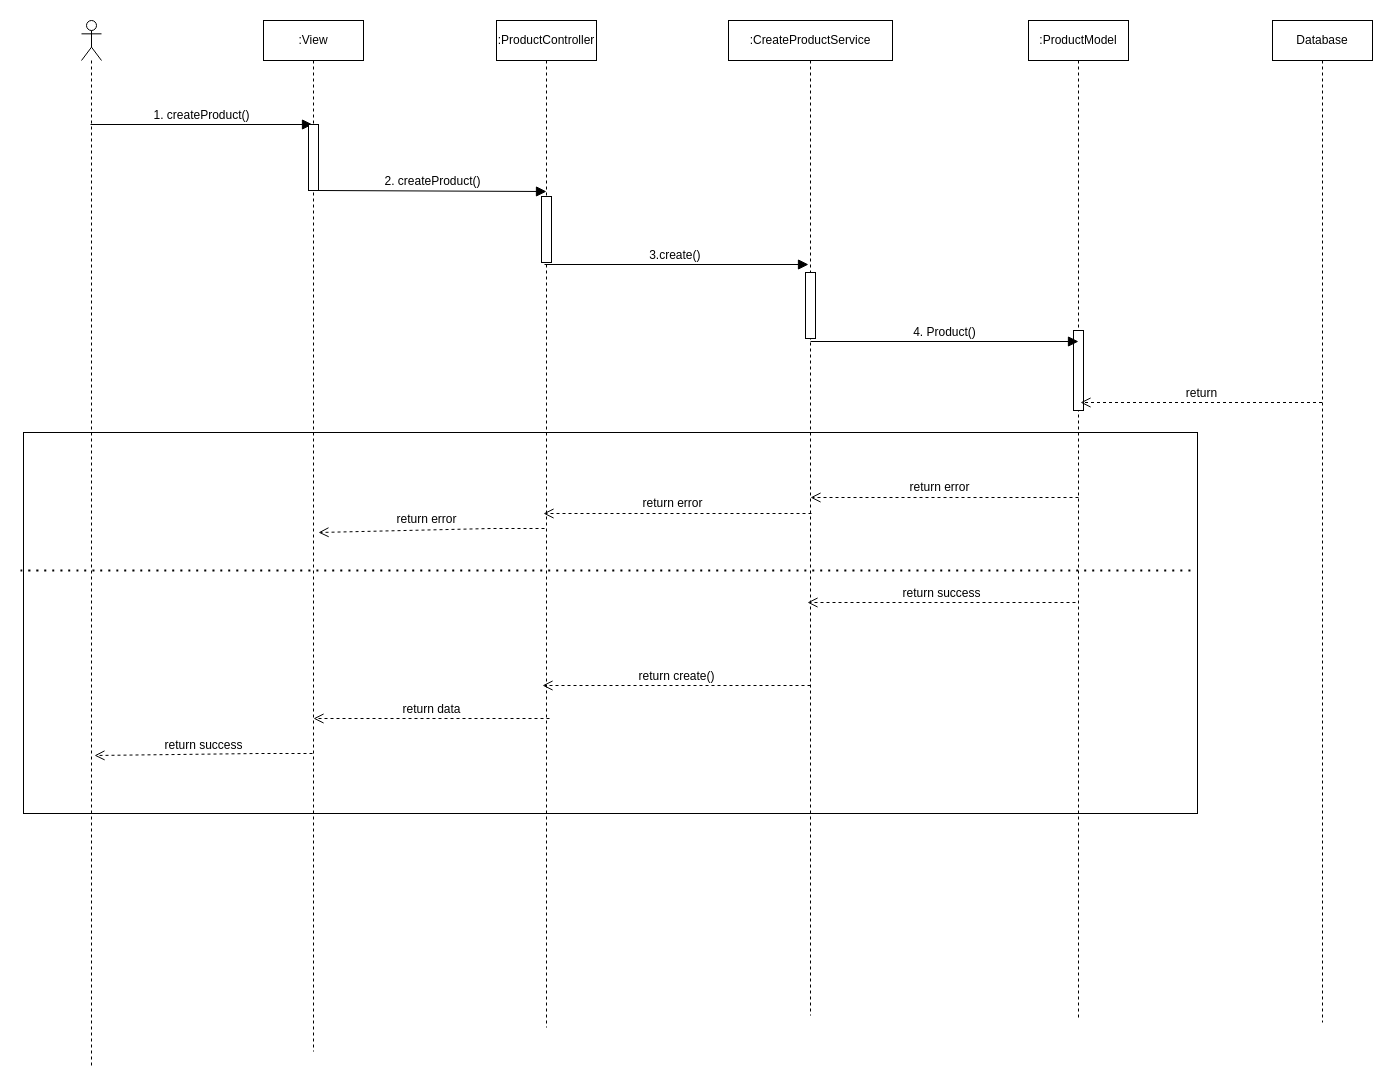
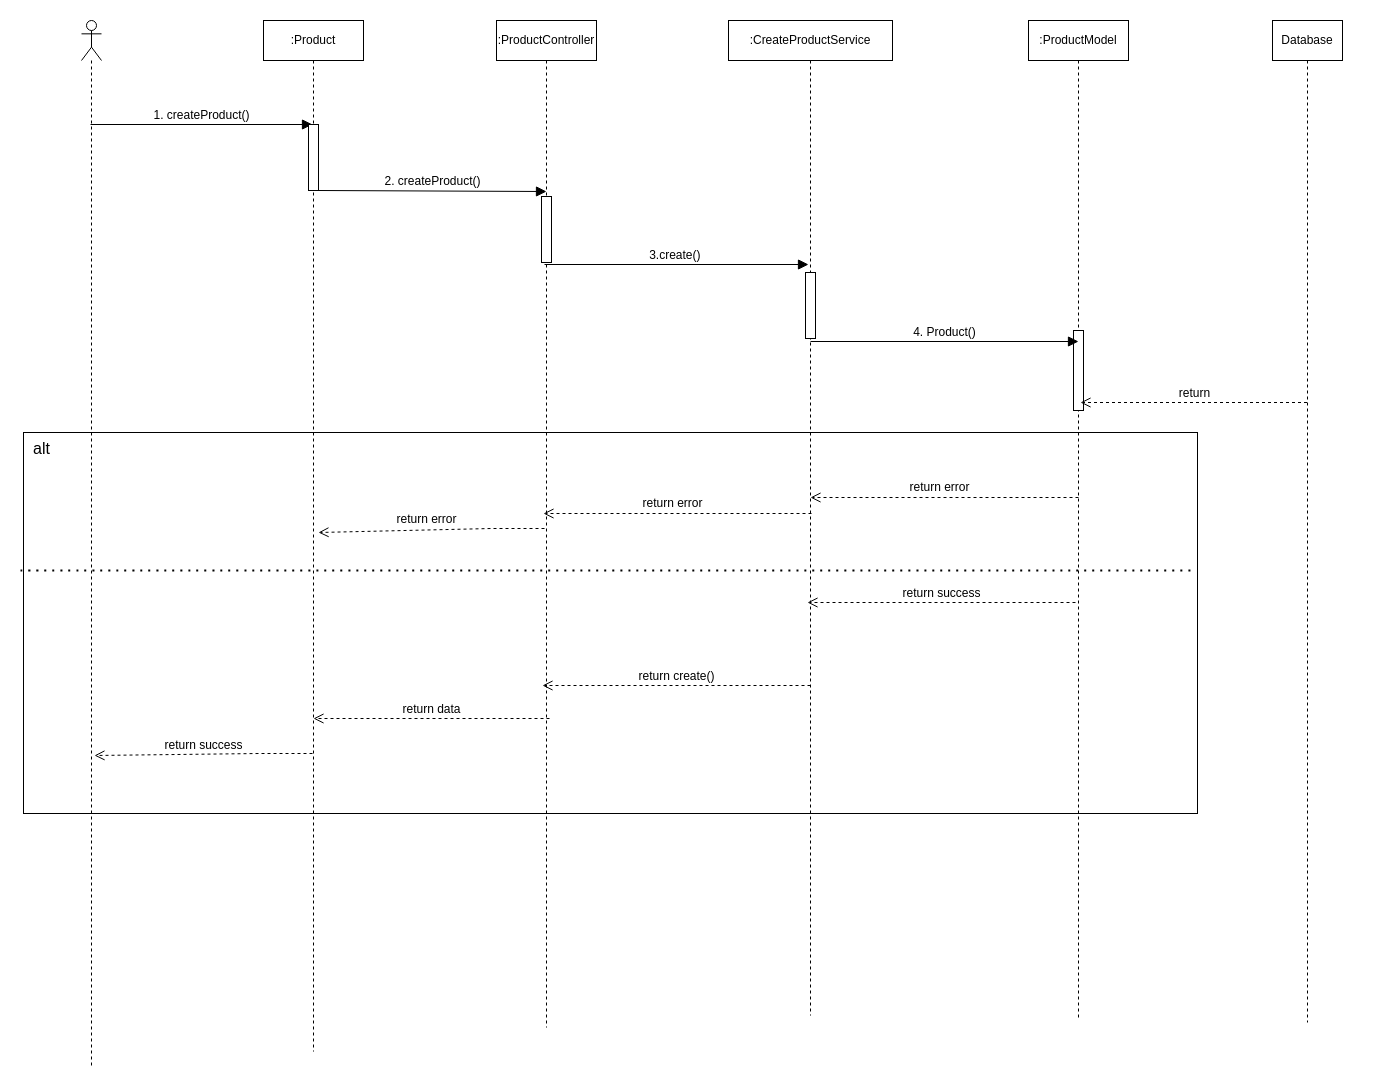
  <mxCell id="0" />
  <mxCell id="1" parent="0" />
- <mxCell id="2" value=":View" style="shape=umlLifeline;perimeter=lifelinePerimeter;whiteSpace=wrap;html=1;container=1;dropTarget=0;collapsible=0;recursiveResize=0;outlineConnect=0;portConstraint=eastwest;newEdgeStyle={&quot;curved&quot;:0,&quot;rounded&quot;:0};" parent="1" vertex="1"><mxGeometry x="263" y="20" width="100" height="1031" as="geometry" /></mxCell>
+ <mxCell id="2" value=":Product" style="shape=umlLifeline;perimeter=lifelinePerimeter;whiteSpace=wrap;html=1;container=1;dropTarget=0;collapsible=0;recursiveResize=0;outlineConnect=0;portConstraint=eastwest;newEdgeStyle={&quot;curved&quot;:0,&quot;rounded&quot;:0};" parent="1" vertex="1"><mxGeometry x="263" y="20" width="100" height="1031" as="geometry" /></mxCell>
  <mxCell id="3" value=":ProductController" style="shape=umlLifeline;perimeter=lifelinePerimeter;whiteSpace=wrap;html=1;container=1;dropTarget=0;collapsible=0;recursiveResize=0;outlineConnect=0;portConstraint=eastwest;newEdgeStyle={&quot;curved&quot;:0,&quot;rounded&quot;:0};" parent="1" vertex="1"><mxGeometry x="496" y="20" width="100" height="1007" as="geometry" /></mxCell>
  <mxCell id="4" value="" style="html=1;points=[[0,0,0,0,5],[0,1,0,0,-5],[1,0,0,0,5],[1,1,0,0,-5]];perimeter=orthogonalPerimeter;outlineConnect=0;targetShapes=umlLifeline;portConstraint=eastwest;newEdgeStyle={&quot;curved&quot;:0,&quot;rounded&quot;:0};" parent="3" vertex="1"><mxGeometry x="45" y="176" width="10" height="66" as="geometry" /></mxCell>
  <mxCell id="5" value=":Create&lt;span style=&quot;background-color: initial;&quot;&gt;ProductService&lt;/span&gt;" style="shape=umlLifeline;perimeter=lifelinePerimeter;whiteSpace=wrap;html=1;container=1;dropTarget=0;collapsible=0;recursiveResize=0;outlineConnect=0;portConstraint=eastwest;newEdgeStyle={&quot;curved&quot;:0,&quot;rounded&quot;:0};" parent="1" vertex="1"><mxGeometry x="728" y="20" width="164" height="995" as="geometry" /></mxCell>
  <mxCell id="6" value="" style="html=1;points=[[0,0,0,0,5],[0,1,0,0,-5],[1,0,0,0,5],[1,1,0,0,-5]];perimeter=orthogonalPerimeter;outlineConnect=0;targetShapes=umlLifeline;portConstraint=eastwest;newEdgeStyle={&quot;curved&quot;:0,&quot;rounded&quot;:0};" parent="5" vertex="1"><mxGeometry x="77" y="252" width="10" height="66" as="geometry" /></mxCell>
  <mxCell id="7" value=":ProductModel" style="shape=umlLifeline;perimeter=lifelinePerimeter;whiteSpace=wrap;html=1;container=1;dropTarget=0;collapsible=0;recursiveResize=0;outlineConnect=0;portConstraint=eastwest;newEdgeStyle={&quot;curved&quot;:0,&quot;rounded&quot;:0};" parent="1" vertex="1"><mxGeometry x="1028" y="20" width="100" height="999" as="geometry" /></mxCell>
  <mxCell id="8" value="" style="html=1;points=[[0,0,0,0,5],[0,1,0,0,-5],[1,0,0,0,5],[1,1,0,0,-5]];perimeter=orthogonalPerimeter;outlineConnect=0;targetShapes=umlLifeline;portConstraint=eastwest;newEdgeStyle={&quot;curved&quot;:0,&quot;rounded&quot;:0};" vertex="1" parent="7"><mxGeometry x="45" y="310" width="10" height="80" as="geometry" /></mxCell>
  <mxCell id="9" value="" style="shape=umlLifeline;perimeter=lifelinePerimeter;whiteSpace=wrap;html=1;container=1;dropTarget=0;collapsible=0;recursiveResize=0;outlineConnect=0;portConstraint=eastwest;newEdgeStyle={&quot;curved&quot;:0,&quot;rounded&quot;:0};participant=umlActor;" parent="1" vertex="1"><mxGeometry x="81" y="20" width="20" height="1048" as="geometry" /></mxCell>
  <mxCell id="10" value="1.&amp;nbsp;createProduct()" style="html=1;verticalAlign=bottom;endArrow=block;curved=0;rounded=0;fontSize=12;startSize=8;endSize=8;" parent="1" edge="1"><mxGeometry width="80" relative="1" as="geometry"><mxPoint x="90" y="124" as="sourcePoint" /><mxPoint x="312" y="124" as="targetPoint" /></mxGeometry></mxCell>
  <mxCell id="11" value="2.&amp;nbsp;createProduct()" style="html=1;verticalAlign=bottom;endArrow=block;curved=0;rounded=0;fontSize=12;startSize=8;endSize=8;" parent="1" source="14" edge="1"><mxGeometry x="0.004" width="80" relative="1" as="geometry"><mxPoint x="313" y="191" as="sourcePoint" /><mxPoint x="546" y="191" as="targetPoint" /><mxPoint as="offset" /></mxGeometry></mxCell>
  <mxCell id="12" value="3.create()&amp;nbsp;" style="html=1;verticalAlign=bottom;endArrow=block;curved=0;rounded=0;fontSize=12;startSize=8;endSize=8;" parent="1" edge="1"><mxGeometry width="80" relative="1" as="geometry"><mxPoint x="544" y="264" as="sourcePoint" /><mxPoint x="808" y="264" as="targetPoint" /></mxGeometry></mxCell>
  <mxCell id="13" value="4. Product()" style="html=1;verticalAlign=bottom;endArrow=block;curved=0;rounded=0;fontSize=12;startSize=8;endSize=8;" parent="1" edge="1"><mxGeometry width="80" relative="1" as="geometry"><mxPoint x="810" y="341" as="sourcePoint" /><mxPoint x="1078" y="341" as="targetPoint" /></mxGeometry></mxCell>
  <mxCell id="14" value="" style="html=1;points=[[0,0,0,0,5],[0,1,0,0,-5],[1,0,0,0,5],[1,1,0,0,-5]];perimeter=orthogonalPerimeter;outlineConnect=0;targetShapes=umlLifeline;portConstraint=eastwest;newEdgeStyle={&quot;curved&quot;:0,&quot;rounded&quot;:0};" parent="1" vertex="1"><mxGeometry x="308" y="124" width="10" height="66" as="geometry" /></mxCell>
- <mxCell id="15" value="Database" style="shape=umlLifeline;perimeter=lifelinePerimeter;whiteSpace=wrap;html=1;container=1;dropTarget=0;collapsible=0;recursiveResize=0;outlineConnect=0;portConstraint=eastwest;newEdgeStyle={&quot;curved&quot;:0,&quot;rounded&quot;:0};" parent="1" vertex="1"><mxGeometry x="1272" y="20" width="100" height="1002" as="geometry" /></mxCell>
+ <mxCell id="15" value="Database" style="shape=umlLifeline;perimeter=lifelinePerimeter;whiteSpace=wrap;html=1;container=1;dropTarget=0;collapsible=0;recursiveResize=0;outlineConnect=0;portConstraint=eastwest;newEdgeStyle={&quot;curved&quot;:0,&quot;rounded&quot;:0};" parent="1" vertex="1"><mxGeometry x="1272" y="20" width="70" height="1002" as="geometry" /></mxCell>
  <mxCell id="16" value="return" style="html=1;verticalAlign=bottom;endArrow=open;dashed=1;endSize=8;curved=0;rounded=0;fontSize=12;" parent="1" source="15" edge="1"><mxGeometry relative="1" as="geometry"><mxPoint x="1160" y="402" as="sourcePoint" /><mxPoint x="1080" y="402" as="targetPoint" /></mxGeometry></mxCell>
  <mxCell id="17" value="" style="whiteSpace=wrap;html=1;fillColor=none;" parent="1" vertex="1"><mxGeometry x="23" y="432" width="1174" height="381" as="geometry" /></mxCell>
  <mxCell id="18" value="" style="html=1;verticalAlign=bottom;endArrow=open;dashed=1;endSize=8;curved=0;rounded=0;fontSize=12;" parent="1" edge="1"><mxGeometry relative="1" as="geometry"><mxPoint x="1078" y="497" as="sourcePoint" /><mxPoint x="810" y="497" as="targetPoint" /><Array as="points"><mxPoint x="1025" y="497" /></Array><mxPoint as="offset" /></mxGeometry></mxCell>
  <mxCell id="19" value="return error" style="edgeLabel;html=1;align=center;verticalAlign=middle;resizable=0;points=[];fontSize=12;" parent="18" vertex="1" connectable="0"><mxGeometry x="0.03" y="-1" relative="1" as="geometry"><mxPoint x="-2" y="-10" as="offset" /></mxGeometry></mxCell>
  <mxCell id="20" value="return success" style="html=1;verticalAlign=bottom;endArrow=open;dashed=1;endSize=8;curved=0;rounded=0;fontSize=12;" parent="1" edge="1"><mxGeometry relative="1" as="geometry"><mxPoint x="1075" y="602" as="sourcePoint" /><mxPoint x="807" y="602" as="targetPoint" /><Array as="points"><mxPoint x="1022" y="602" /></Array><mxPoint as="offset" /></mxGeometry></mxCell>
+ <mxCell id="21" value="alt" style="text;html=1;align=center;verticalAlign=middle;resizable=0;points=[];autosize=1;strokeColor=none;fillColor=none;fontSize=16;" parent="1" vertex="1"><mxGeometry x="23" y="432" width="35" height="31" as="geometry" /></mxCell>
  <mxCell id="22" value="" style="endArrow=none;dashed=1;html=1;dashPattern=1 3;strokeWidth=2;rounded=0;fontSize=12;startSize=8;endSize=8;curved=1;exitX=0;exitY=0.5;exitDx=0;exitDy=0;entryX=1;entryY=0.5;entryDx=0;entryDy=0;" parent="1" edge="1"><mxGeometry width="50" height="50" relative="1" as="geometry"><mxPoint x="20" y="570" as="sourcePoint" /><mxPoint x="1194" y="570" as="targetPoint" /></mxGeometry></mxCell>
  <mxCell id="23" value="return create()" style="html=1;verticalAlign=bottom;endArrow=open;dashed=1;endSize=8;curved=0;rounded=0;fontSize=12;" parent="1" edge="1"><mxGeometry relative="1" as="geometry"><mxPoint x="810" y="685" as="sourcePoint" /><mxPoint x="542" y="685" as="targetPoint" /><Array as="points"><mxPoint x="757" y="685" /></Array><mxPoint as="offset" /></mxGeometry></mxCell>
  <mxCell id="24" value="" style="html=1;verticalAlign=bottom;endArrow=open;dashed=1;endSize=8;curved=0;rounded=0;fontSize=12;" parent="1" edge="1"><mxGeometry relative="1" as="geometry"><mxPoint x="811" y="513" as="sourcePoint" /><mxPoint x="543" y="513" as="targetPoint" /><Array as="points"><mxPoint x="758" y="513" /></Array><mxPoint as="offset" /></mxGeometry></mxCell>
  <mxCell id="25" value="return error" style="edgeLabel;html=1;align=center;verticalAlign=middle;resizable=0;points=[];fontSize=12;" parent="24" vertex="1" connectable="0"><mxGeometry x="0.03" y="-1" relative="1" as="geometry"><mxPoint x="-2" y="-10" as="offset" /></mxGeometry></mxCell>
  <mxCell id="26" value="" style="html=1;verticalAlign=bottom;endArrow=open;dashed=1;endSize=8;curved=0;rounded=0;fontSize=12;" parent="1" edge="1"><mxGeometry relative="1" as="geometry"><mxPoint x="544" y="528" as="sourcePoint" /><mxPoint x="318" y="532" as="targetPoint" /><Array as="points"><mxPoint x="491" y="528" /></Array><mxPoint as="offset" /></mxGeometry></mxCell>
  <mxCell id="27" value="return error" style="edgeLabel;html=1;align=center;verticalAlign=middle;resizable=0;points=[];fontSize=12;" parent="26" vertex="1" connectable="0"><mxGeometry x="0.03" y="-1" relative="1" as="geometry"><mxPoint x="-2" y="-10" as="offset" /></mxGeometry></mxCell>
  <mxCell id="28" value="return data" style="html=1;verticalAlign=bottom;endArrow=open;dashed=1;endSize=8;curved=0;rounded=0;fontSize=12;" parent="1" edge="1"><mxGeometry relative="1" as="geometry"><mxPoint x="549" y="718" as="sourcePoint" /><mxPoint x="313" y="718" as="targetPoint" /><Array as="points"><mxPoint x="496" y="718" /></Array><mxPoint as="offset" /></mxGeometry></mxCell>
  <mxCell id="29" value="return success" style="html=1;verticalAlign=bottom;endArrow=open;dashed=1;endSize=8;curved=0;rounded=0;fontSize=12;" parent="1" edge="1"><mxGeometry x="-0.0" relative="1" as="geometry"><mxPoint x="312" y="753" as="sourcePoint" /><mxPoint x="94" y="755" as="targetPoint" /><Array as="points"><mxPoint x="259" y="753" /></Array><mxPoint as="offset" /></mxGeometry></mxCell>
